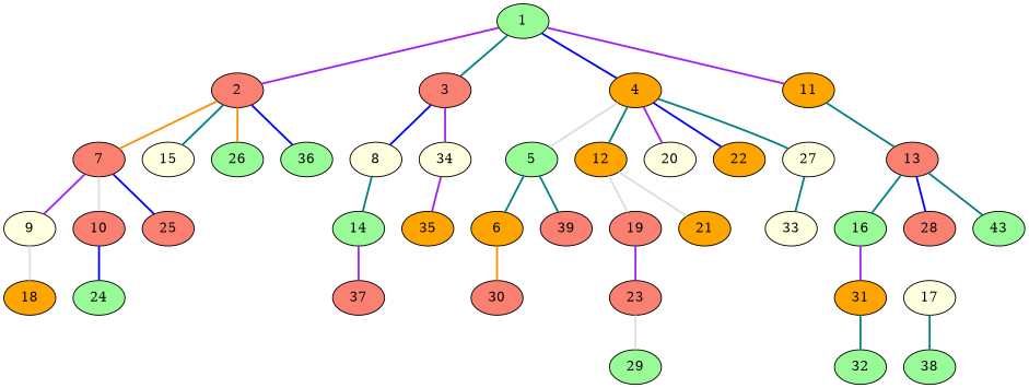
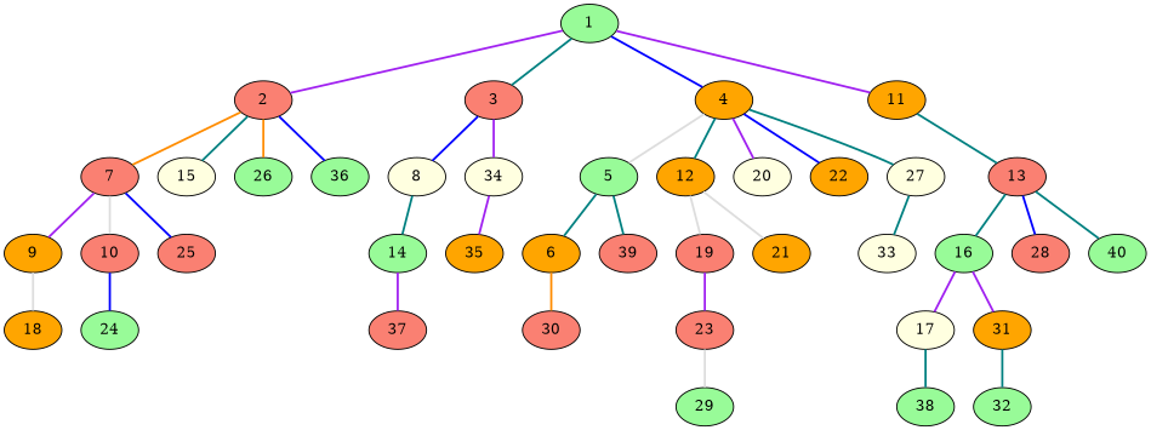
  graph {
    rankdir=BT
    node [fillcolor=salmon style=filled]
    edge [color=teal style=bold]
    1 [fillcolor=palegreen]
    2
    3
    4 [fillcolor=orange]
    5 [fillcolor=palegreen]
    6 [fillcolor=orange]
    7
    8 [fillcolor=lightyellow]
-   9 [fillcolor=lightyellow]
+   9 [fillcolor=orange]
    10
    11 [fillcolor=orange]
    12 [fillcolor=orange]
    13
    14 [fillcolor=palegreen]
    15 [fillcolor=lightyellow]
    16 [fillcolor=palegreen]
    17 [fillcolor=lightyellow]
    18 [fillcolor=orange]
    19
    20 [fillcolor=lightyellow]
    21 [fillcolor=orange]
    22 [fillcolor=orange]
    23
    24 [fillcolor=palegreen]
    25
    26 [fillcolor=palegreen]
    27 [fillcolor=lightyellow]
    28
    29 [fillcolor=palegreen]
    30
    31 [fillcolor=orange]
    32 [fillcolor=palegreen]
    33 [fillcolor=lightyellow]
    34 [fillcolor=lightyellow]
    35 [fillcolor=orange]
    36 [fillcolor=palegreen]
    37
    38 [fillcolor=palegreen]
    39
-   40 [fillcolor=palegreen label=43]
+   40 [fillcolor=palegreen]
    2 -- 1 [color=purple]
    3 -- 1
    4 -- 1 [color=blue]
    5 -- 4 [color="#DDDDDD"]
    6 -- 5
    7 -- 2 [color=darkorange]
    8 -- 3 [color=blue]
    9 -- 7 [color=purple]
    10 -- 7 [color="#DDDDDD"]
    11 -- 1 [color=purple]
    12 -- 4
    13 -- 11
    14 -- 8
    15 -- 2
    16 -- 13
+   17 -- 16 [color=purple]
    18 -- 9 [color="#DDDDDD"]
    19 -- 12 [color="#DDDDDD"]
    20 -- 4 [color=purple]
    21 -- 12 [color="#DDDDDD"]
    22 -- 4 [color=blue]
    23 -- 19 [color=purple]
    24 -- 10 [color=blue]
    25 -- 7 [color=blue]
    26 -- 2 [color=darkorange]
    27 -- 4
    28 -- 13 [color=blue]
    29 -- 23 [color="#DDDDDD"]
    30 -- 6 [color=darkorange]
    31 -- 16 [color=purple]
    32 -- 31
    33 -- 27
    34 -- 3 [color=purple]
    35 -- 34 [color=purple]
    36 -- 2 [color=blue]
    37 -- 14 [color=purple]
    38 -- 17
    39 -- 5
    40 -- 13
  }
